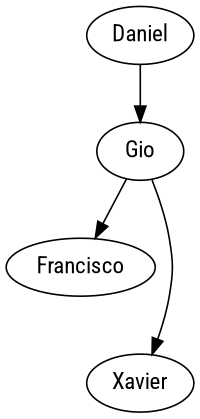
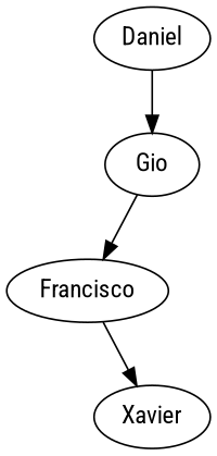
  digraph {
    fontname="Roboto Condensed"
    node [fontname="Roboto Condensed"]
    edge [fontname="Roboto Condensed"]
    n1 [label=Daniel]
    n2 [label=Gio]
    n3 [label=Francisco]
    n4 [label=Xavier]
    n1 -> n2
    n2 -> n3
-   n2 -> n4
+   n3 -> n4
  }
